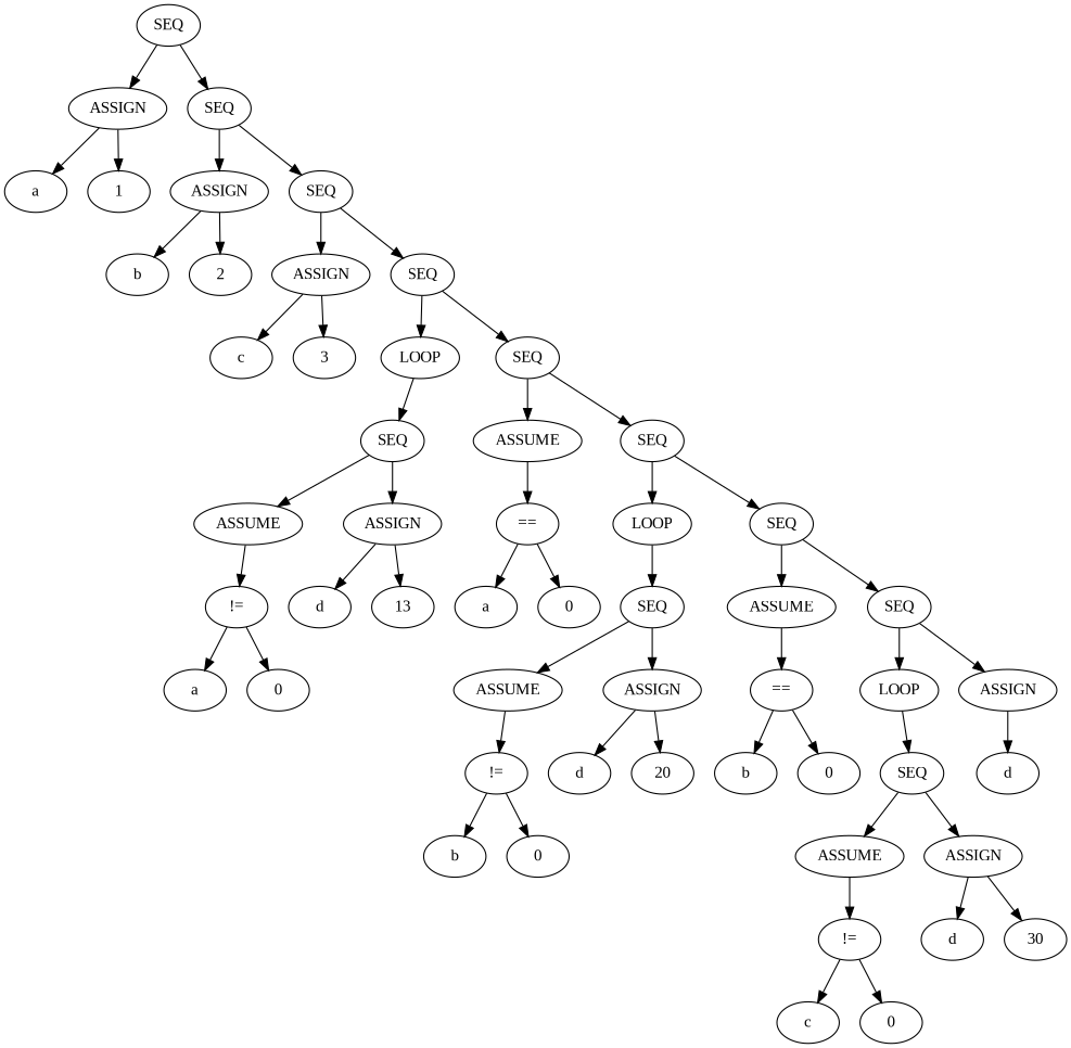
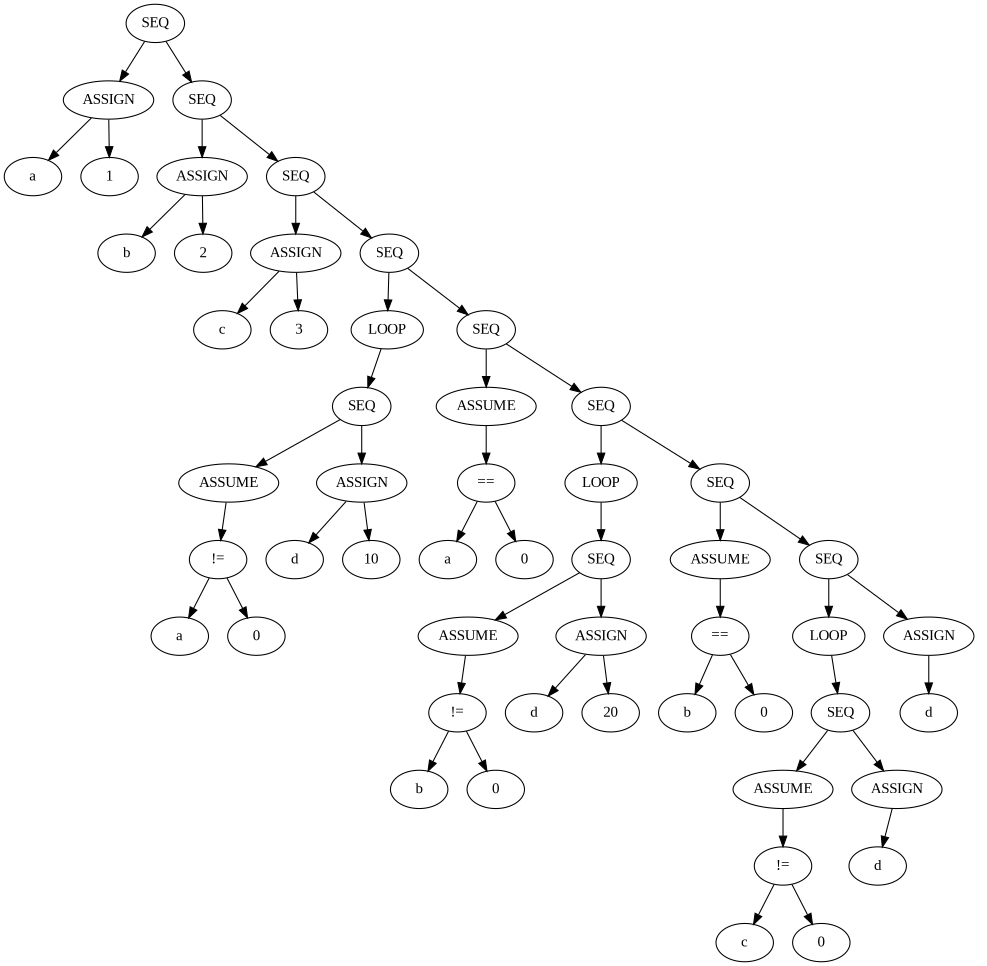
  digraph {
    fontname="Liberation Serif"
    node [fontname="Liberation Serif"]
    edge [fontname="Liberation Serif"]
    n1 [label=SEQ]
    n2 [label=ASSIGN]
    n3 [label=SEQ]
    n4 [label=a]
    n5 [label=1]
    n6 [label=ASSIGN]
    n7 [label=SEQ]
    n8 [label=b]
    n9 [label=2]
    n10 [label=ASSIGN]
    n11 [label=SEQ]
    n12 [label=c]
    n13 [label=3]
    n14 [label=LOOP]
    n15 [label=SEQ]
    n16 [label=SEQ]
    n17 [label=ASSUME]
    n18 [label=SEQ]
    n19 [label=ASSUME]
    n20 [label=ASSIGN]
    n21 [label="!="]
    n22 [label=d]
-   n23 [label=13]
+   n23 [label=10]
    n24 [label=a]
    n25 [label=0]
    n26 [label="=="]
    n27 [label=LOOP]
    n28 [label=SEQ]
    n29 [label=a]
    n30 [label=0]
    n31 [label=SEQ]
    n32 [label=ASSUME]
    n33 [label=SEQ]
    n34 [label=ASSUME]
    n35 [label=ASSIGN]
    n36 [label="!="]
    n37 [label=d]
    n38 [label=20]
    n39 [label=b]
    n40 [label=0]
    n41 [label="=="]
    n42 [label=LOOP]
    n43 [label=ASSIGN]
    n44 [label=b]
    n45 [label=0]
    n46 [label=SEQ]
    n47 [label=d]
    n48 [label=ASSUME]
    n49 [label=ASSIGN]
    n50 [label="!="]
    n51 [label=d]
-   n52 [label=30]
    n53 [label=c]
    n54 [label=0]
    n1 -> n2
    n1 -> n3
    n2 -> n4
    n2 -> n5
    n3 -> n6
    n3 -> n7
    n6 -> n8
    n6 -> n9
    n7 -> n10
    n7 -> n11
    n10 -> n12
    n10 -> n13
    n11 -> n14
    n11 -> n15
    n14 -> n16
    n15 -> n17
    n15 -> n18
    n16 -> n19
    n16 -> n20
    n17 -> n26
    n18 -> n27
    n18 -> n28
    n19 -> n21
    n20 -> n22
    n20 -> n23
    n21 -> n24
    n21 -> n25
    n26 -> n29
    n26 -> n30
    n27 -> n31
    n28 -> n32
    n28 -> n33
    n31 -> n34
    n31 -> n35
    n32 -> n41
    n33 -> n42
    n33 -> n43
    n34 -> n36
    n35 -> n37
    n35 -> n38
    n36 -> n39
    n36 -> n40
    n41 -> n44
    n41 -> n45
    n42 -> n46
    n43 -> n47
    n46 -> n48
    n46 -> n49
    n48 -> n50
    n49 -> n51
-   n49 -> n52
    n50 -> n53
    n50 -> n54
  }
